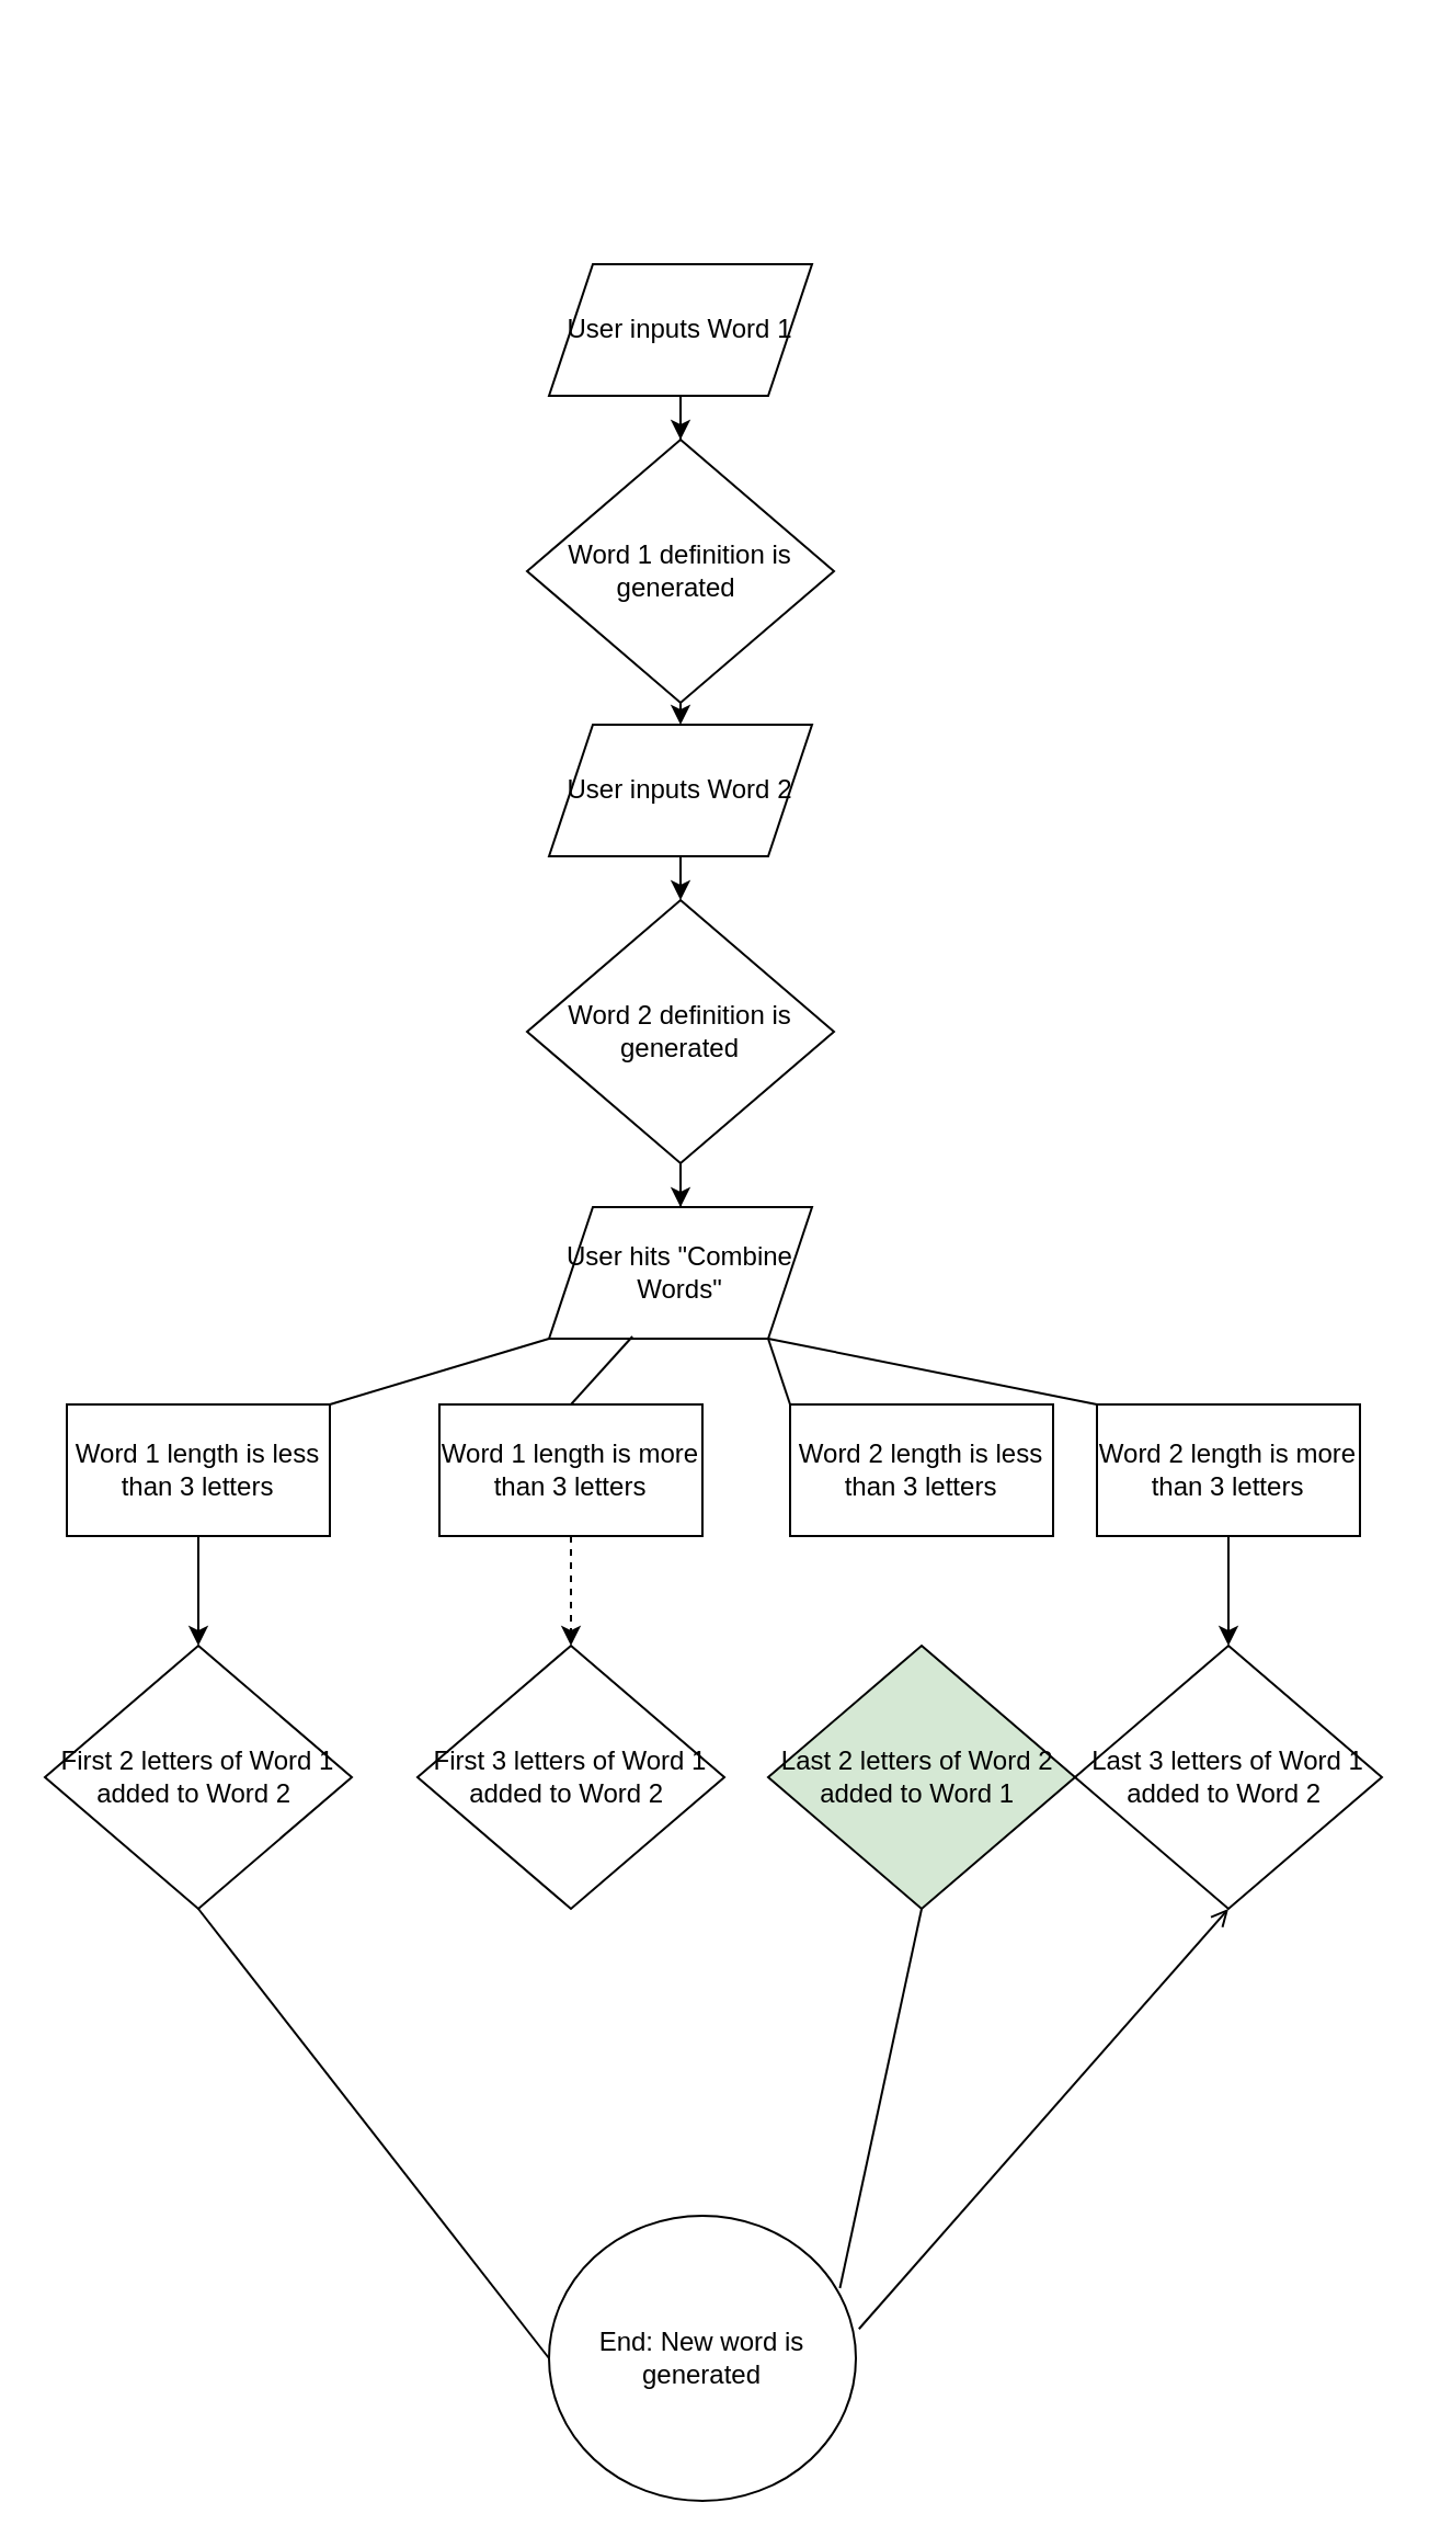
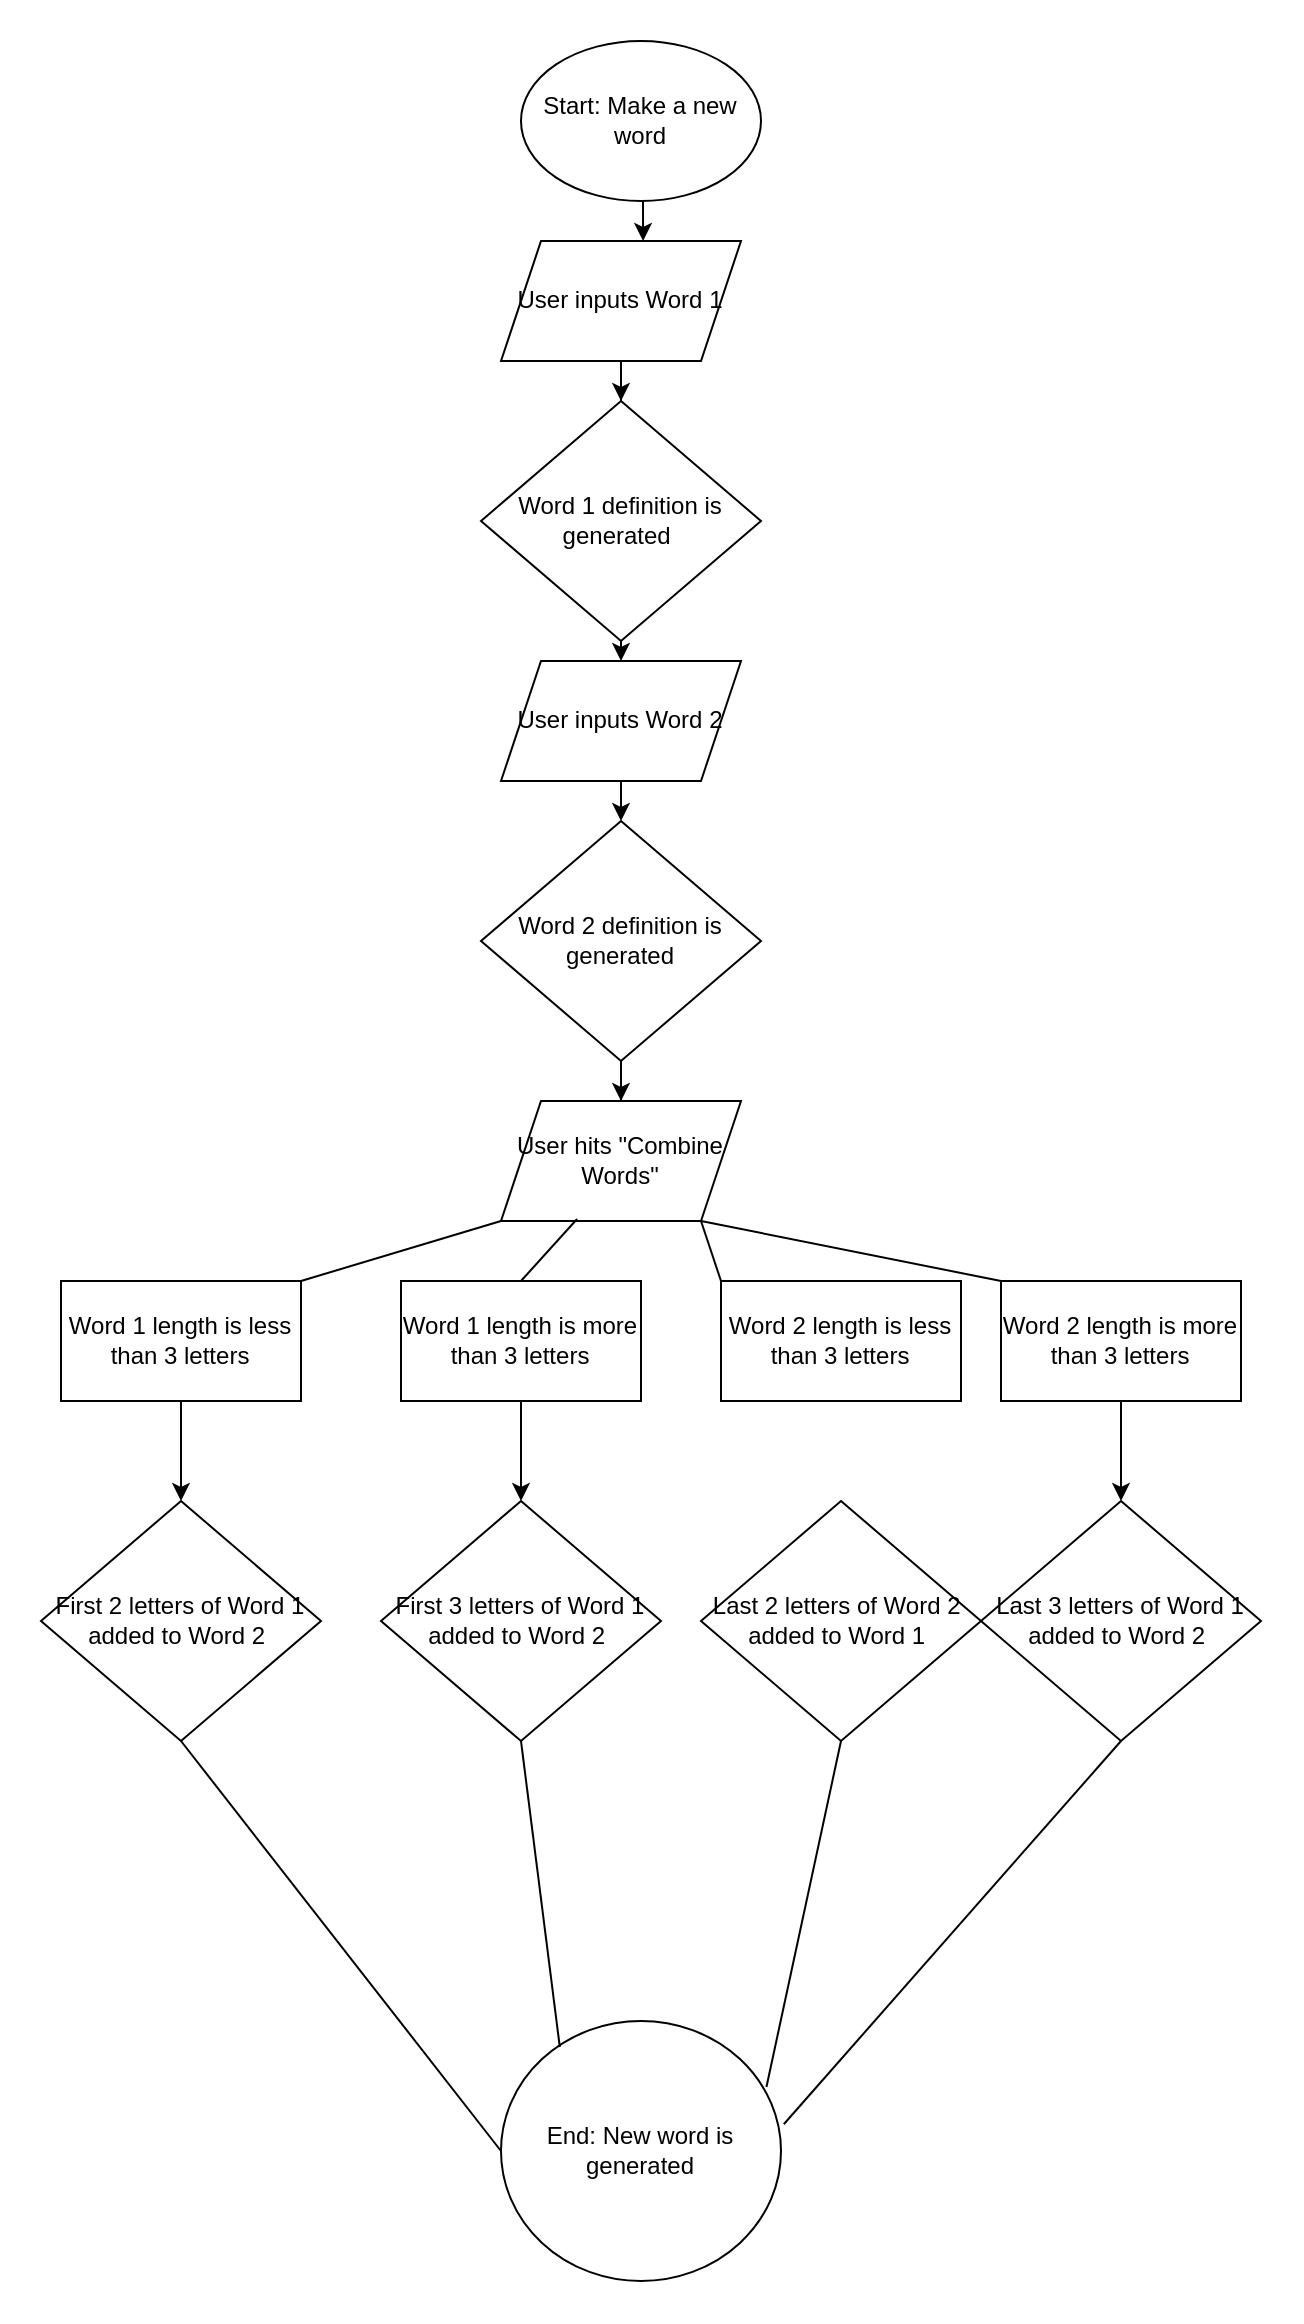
  <mxCell id="0" />
  <mxCell id="1" parent="0" />
+ <mxCell id="2" style="edgeStyle=orthogonalEdgeStyle;rounded=0;orthogonalLoop=1;jettySize=auto;html=1;exitX=0.5;exitY=1;exitDx=0;exitDy=0;entryX=0.592;entryY=0;entryDx=0;entryDy=0;entryPerimeter=0;" parent="1" source="3" target="5" edge="1"><mxGeometry relative="1" as="geometry" /></mxCell>
+ <mxCell id="3" value="Start: Make a new word" style="ellipse;whiteSpace=wrap;html=1;" parent="1" vertex="1"><mxGeometry x="260" y="20" width="120" height="80" as="geometry" /></mxCell>
  <mxCell id="4" style="edgeStyle=orthogonalEdgeStyle;rounded=0;orthogonalLoop=1;jettySize=auto;html=1;exitX=0.5;exitY=1;exitDx=0;exitDy=0;" parent="1" source="5" target="7" edge="1"><mxGeometry relative="1" as="geometry" /></mxCell>
  <mxCell id="5" value="User inputs Word 1" style="shape=parallelogram;perimeter=parallelogramPerimeter;whiteSpace=wrap;html=1;fixedSize=1;" parent="1" vertex="1"><mxGeometry x="250" y="120" width="120" height="60" as="geometry" /></mxCell>
  <mxCell id="6" style="edgeStyle=orthogonalEdgeStyle;rounded=0;orthogonalLoop=1;jettySize=auto;html=1;exitX=0.5;exitY=1;exitDx=0;exitDy=0;entryX=0.5;entryY=0;entryDx=0;entryDy=0;" parent="1" source="7" target="9" edge="1"><mxGeometry relative="1" as="geometry" /></mxCell>
  <mxCell id="7" value="Word 1 definition is generated&amp;nbsp;" style="rhombus;whiteSpace=wrap;html=1;" parent="1" vertex="1"><mxGeometry x="240" y="200" width="140" height="120" as="geometry" /></mxCell>
  <mxCell id="8" style="edgeStyle=orthogonalEdgeStyle;rounded=0;orthogonalLoop=1;jettySize=auto;html=1;exitX=0.5;exitY=1;exitDx=0;exitDy=0;entryX=0.5;entryY=0;entryDx=0;entryDy=0;" parent="1" source="9" target="11" edge="1"><mxGeometry relative="1" as="geometry" /></mxCell>
  <mxCell id="9" value="User inputs Word 2" style="shape=parallelogram;perimeter=parallelogramPerimeter;whiteSpace=wrap;html=1;fixedSize=1;" parent="1" vertex="1"><mxGeometry x="250" y="330" width="120" height="60" as="geometry" /></mxCell>
  <mxCell id="10" style="edgeStyle=orthogonalEdgeStyle;rounded=0;orthogonalLoop=1;jettySize=auto;html=1;exitX=0.5;exitY=1;exitDx=0;exitDy=0;" parent="1" source="11" target="12" edge="1"><mxGeometry relative="1" as="geometry" /></mxCell>
  <mxCell id="11" value="Word 2 definition is generated" style="rhombus;whiteSpace=wrap;html=1;" parent="1" vertex="1"><mxGeometry x="240" y="410" width="140" height="120" as="geometry" /></mxCell>
  <mxCell id="12" value="User hits &quot;Combine Words&quot;" style="shape=parallelogram;perimeter=parallelogramPerimeter;whiteSpace=wrap;html=1;fixedSize=1;" parent="1" vertex="1"><mxGeometry x="250" y="550" width="120" height="60" as="geometry" /></mxCell>
  <mxCell id="13" style="edgeStyle=orthogonalEdgeStyle;rounded=0;orthogonalLoop=1;jettySize=auto;html=1;exitX=0.5;exitY=1;exitDx=0;exitDy=0;entryX=0.5;entryY=0;entryDx=0;entryDy=0;" parent="1" source="14" target="15" edge="1"><mxGeometry relative="1" as="geometry" /></mxCell>
  <mxCell id="14" value="Word 1 length is less than 3 letters" style="rounded=0;whiteSpace=wrap;html=1;" parent="1" vertex="1"><mxGeometry x="30" y="640" width="120" height="60" as="geometry" /></mxCell>
  <mxCell id="15" value="First 2 letters of Word 1 added to Word 2&amp;nbsp;" style="rhombus;whiteSpace=wrap;html=1;" parent="1" vertex="1"><mxGeometry x="20" y="750" width="140" height="120" as="geometry" /></mxCell>
- <mxCell id="16" style="edgeStyle=orthogonalEdgeStyle;rounded=0;orthogonalLoop=1;jettySize=auto;html=1;exitX=0.5;exitY=1;exitDx=0;exitDy=0;entryX=0.5;entryY=0;entryDx=0;entryDy=0;dashed=1;" parent="1" source="17" target="21" edge="1"><mxGeometry relative="1" as="geometry" /></mxCell>
+ <mxCell id="16" style="edgeStyle=orthogonalEdgeStyle;rounded=0;orthogonalLoop=1;jettySize=auto;html=1;exitX=0.5;exitY=1;exitDx=0;exitDy=0;entryX=0.5;entryY=0;entryDx=0;entryDy=0;" parent="1" source="17" target="21" edge="1"><mxGeometry relative="1" as="geometry" /></mxCell>
  <mxCell id="17" value="Word 1 length is more than 3 letters" style="rounded=0;whiteSpace=wrap;html=1;" parent="1" vertex="1"><mxGeometry x="200" y="640" width="120" height="60" as="geometry" /></mxCell>
  <mxCell id="18" value="Word 2 length is less than 3 letters" style="rounded=0;whiteSpace=wrap;html=1;" parent="1" vertex="1"><mxGeometry x="360" y="640" width="120" height="60" as="geometry" /></mxCell>
  <mxCell id="19" style="edgeStyle=orthogonalEdgeStyle;rounded=0;orthogonalLoop=1;jettySize=auto;html=1;exitX=0.5;exitY=1;exitDx=0;exitDy=0;entryX=0.5;entryY=0;entryDx=0;entryDy=0;" parent="1" source="20" target="23" edge="1"><mxGeometry relative="1" as="geometry" /></mxCell>
  <mxCell id="20" value="Word 2 length is more than 3 letters" style="rounded=0;whiteSpace=wrap;html=1;" parent="1" vertex="1"><mxGeometry x="500" y="640" width="120" height="60" as="geometry" /></mxCell>
  <mxCell id="21" value="First 3 letters of Word 1 added to Word 2&amp;nbsp;" style="rhombus;whiteSpace=wrap;html=1;" parent="1" vertex="1"><mxGeometry x="190" y="750" width="140" height="120" as="geometry" /></mxCell>
- <mxCell id="22" value="Last 2 letters of Word 2&amp;nbsp; added to Word 1&amp;nbsp;" style="rhombus;whiteSpace=wrap;html=1;fillColor=#d5e8d4;" parent="1" vertex="1"><mxGeometry x="350" y="750" width="140" height="120" as="geometry" /></mxCell>
+ <mxCell id="22" value="Last 2 letters of Word 2&amp;nbsp; added to Word 1&amp;nbsp;" style="rhombus;whiteSpace=wrap;html=1;" parent="1" vertex="1"><mxGeometry x="350" y="750" width="140" height="120" as="geometry" /></mxCell>
  <mxCell id="23" value="Last 3 letters of Word 1 added to Word 2&amp;nbsp;" style="rhombus;whiteSpace=wrap;html=1;" parent="1" vertex="1"><mxGeometry x="490" y="750" width="140" height="120" as="geometry" /></mxCell>
  <mxCell id="24" value="" style="endArrow=none;html=1;rounded=0;entryX=0;entryY=1;entryDx=0;entryDy=0;" parent="1" target="12" edge="1"><mxGeometry width="50" height="50" relative="1" as="geometry"><mxPoint x="150" y="640" as="sourcePoint" /><mxPoint x="200" y="590" as="targetPoint" /></mxGeometry></mxCell>
  <mxCell id="25" value="" style="endArrow=none;html=1;rounded=0;entryX=0.317;entryY=0.983;entryDx=0;entryDy=0;entryPerimeter=0;" parent="1" target="12" edge="1"><mxGeometry width="50" height="50" relative="1" as="geometry"><mxPoint x="260" y="640" as="sourcePoint" /><mxPoint x="310" y="590" as="targetPoint" /></mxGeometry></mxCell>
  <mxCell id="26" value="" style="endArrow=none;html=1;rounded=0;entryX=0;entryY=0;entryDx=0;entryDy=0;" parent="1" target="18" edge="1"><mxGeometry width="50" height="50" relative="1" as="geometry"><mxPoint x="350" y="610" as="sourcePoint" /><mxPoint x="450" y="580" as="targetPoint" /></mxGeometry></mxCell>
  <mxCell id="27" value="" style="endArrow=none;html=1;rounded=0;entryX=0;entryY=0;entryDx=0;entryDy=0;" parent="1" target="20" edge="1"><mxGeometry width="50" height="50" relative="1" as="geometry"><mxPoint x="350" y="610" as="sourcePoint" /><mxPoint x="460" y="620" as="targetPoint" /></mxGeometry></mxCell>
  <mxCell id="28" value="End: New word is generated" style="ellipse;whiteSpace=wrap;html=1;" parent="1" vertex="1"><mxGeometry x="250" y="1010" width="140" height="130" as="geometry" /></mxCell>
  <mxCell id="29" value="" style="endArrow=none;html=1;rounded=0;entryX=0.5;entryY=1;entryDx=0;entryDy=0;exitX=0.948;exitY=0.254;exitDx=0;exitDy=0;exitPerimeter=0;" edge="1" parent="1" source="28" target="22"><mxGeometry width="50" height="50" relative="1" as="geometry"><mxPoint x="400" y="980" as="sourcePoint" /><mxPoint x="450" y="930" as="targetPoint" /></mxGeometry></mxCell>
+ <mxCell id="30" value="" style="endArrow=none;html=1;rounded=0;entryX=0.5;entryY=1;entryDx=0;entryDy=0;exitX=0.21;exitY=0.1;exitDx=0;exitDy=0;exitPerimeter=0;" edge="1" parent="1" source="28" target="21"><mxGeometry width="50" height="50" relative="1" as="geometry"><mxPoint x="400" y="980" as="sourcePoint" /><mxPoint x="450" y="930" as="targetPoint" /></mxGeometry></mxCell>
  <mxCell id="31" value="" style="endArrow=none;html=1;rounded=0;entryX=0.5;entryY=1;entryDx=0;entryDy=0;exitX=0;exitY=0.5;exitDx=0;exitDy=0;" edge="1" parent="1" source="28" target="15"><mxGeometry width="50" height="50" relative="1" as="geometry"><mxPoint x="400" y="980" as="sourcePoint" /><mxPoint x="450" y="930" as="targetPoint" /></mxGeometry></mxCell>
- <mxCell id="32" value="" style="endArrow=open;html=1;rounded=0;entryX=0.5;entryY=1;entryDx=0;entryDy=0;exitX=1.01;exitY=0.397;exitDx=0;exitDy=0;exitPerimeter=0;" edge="1" parent="1" source="28" target="23"><mxGeometry width="50" height="50" relative="1" as="geometry"><mxPoint x="400" y="980" as="sourcePoint" /><mxPoint x="450" y="930" as="targetPoint" /></mxGeometry></mxCell>
+ <mxCell id="32" value="" style="endArrow=none;html=1;rounded=0;entryX=0.5;entryY=1;entryDx=0;entryDy=0;exitX=1.01;exitY=0.397;exitDx=0;exitDy=0;exitPerimeter=0;" edge="1" parent="1" source="28" target="23"><mxGeometry width="50" height="50" relative="1" as="geometry"><mxPoint x="400" y="980" as="sourcePoint" /><mxPoint x="450" y="930" as="targetPoint" /></mxGeometry></mxCell>
